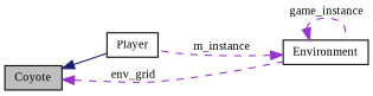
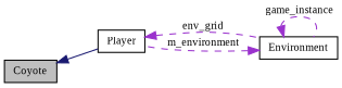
  digraph {
    fontname="Liberation Serif"
    rankdir=LR
    node [color=black fillcolor=white fontname="Liberation Serif" fontsize=10 shape=record style=filled]
    edge [color=darkorchid3 dir=back fontname="Liberation Serif" fontsize=10 labelfontname=Helvetica labelfontsize=10 style=dashed]
    n1 [fillcolor=grey75 fontcolor=black height=0.2 label=Coyote width=0.4]
    n2 [height=0.2 label=Player width=0.4]
    n3 [height=0.2 label=Environment width=0.4]
    n1 -> n2 [color=midnightblue style=solid]
-   n1 -> n3 [label=" env_grid"]
-   n3 -> n2 [label=" m_instance"]
+   n2 -> n3 [label=" env_grid"]
+   n3 -> n2 [label=" m_environment"]
    n3 -> n3 [label=" game_instance"]
  }
